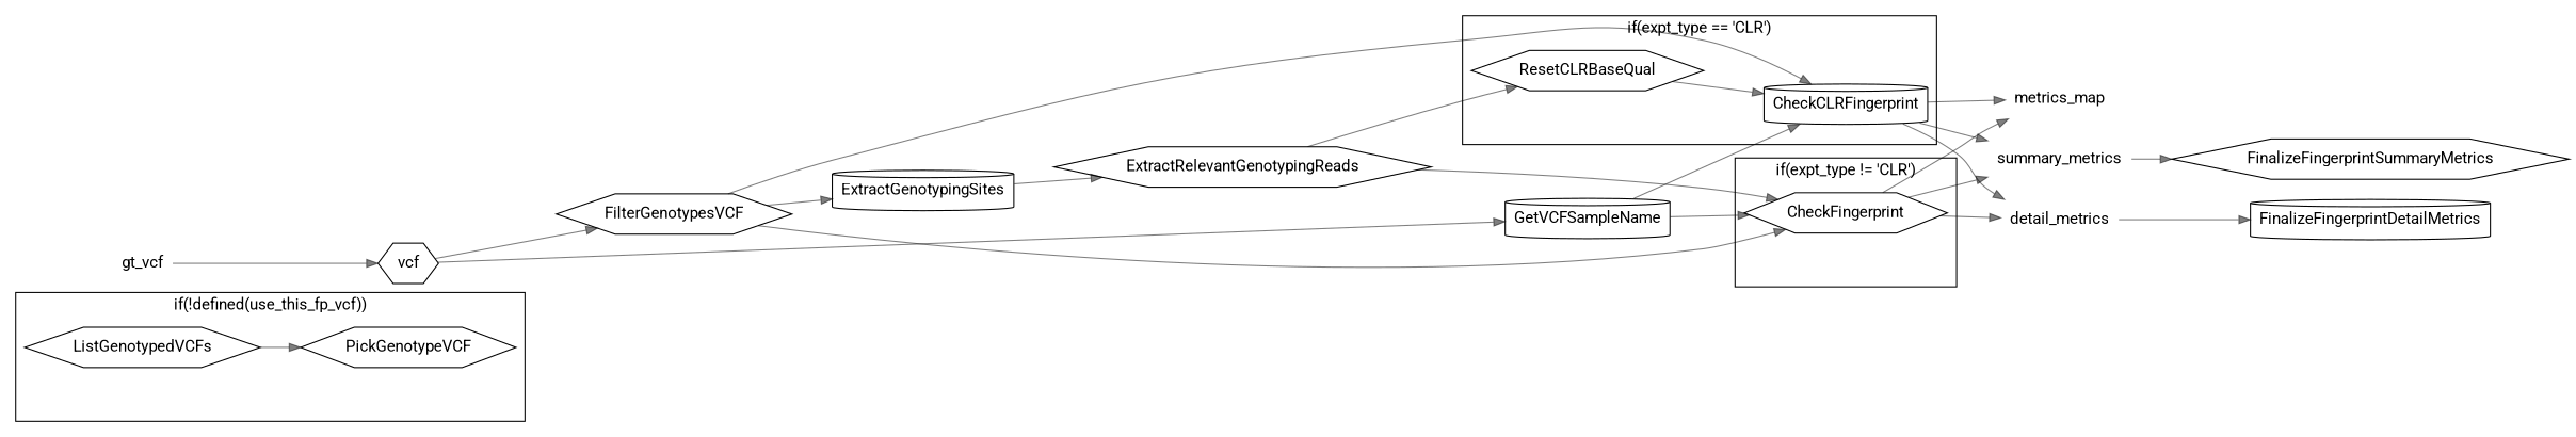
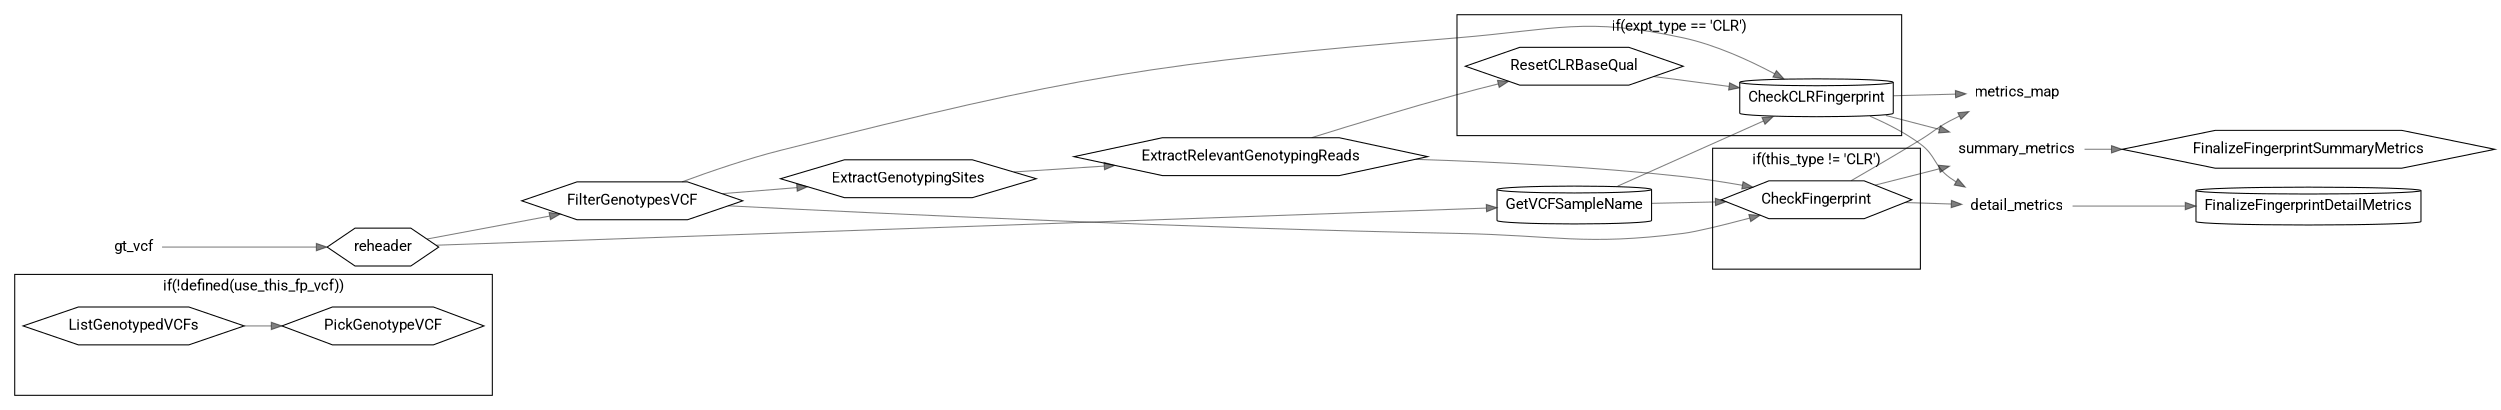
  digraph {
    compound=true
    rankdir=LR
    node [fontname=Roboto shape=hexagon]
    edge [color="#00000080"]
    n1 [label=ListGenotypedVCFs]
    n2 [label=PickGenotypeVCF]
    "if-L53C5" [height=0 margin=0 style=invis width=0 shape=""]
    n4 [label=CheckFingerprint]
    "if-L90C5" [height=0 margin=0 style=invis width=0 shape=""]
    n6 [label=ResetCLRBaseQual]
    n7 [label=CheckCLRFingerprint shape=cylinder]
    "if-L101C5" [height=0 margin=0 style=invis width=0 shape=""]
    n9 [label=summary_metrics shape=plaintext]
    n10 [label=detail_metrics shape=plaintext]
    n11 [label=metrics_map shape=plaintext]
    n12 [label=gt_vcf shape=plaintext]
-   n13 [label=vcf]
+   n13 [label=reheader]
    n14 [label=GetVCFSampleName shape=cylinder]
    n15 [label=FilterGenotypesVCF]
-   n16 [label=ExtractGenotypingSites shape=cylinder]
+   n16 [label=ExtractGenotypingSites]
    n17 [label=ExtractRelevantGenotypingReads]
    n18 [label=FinalizeFingerprintSummaryMetrics]
    n19 [label=FinalizeFingerprintDetailMetrics shape=cylinder]
    subgraph cluster_1 {
      fontname=Roboto
      label="if(!defined(use_this_fp_vcf))"
      rank=same
      n1
      n2
      "if-L53C5"
    }
    subgraph cluster_2 {
      fontname=Roboto
-     label="if(expt_type != 'CLR')"
+     label="if(this_type != 'CLR')"
      rank=same
      n4
      "if-L90C5"
    }
    subgraph cluster_3 {
      fontname=Roboto
      label="if(expt_type == 'CLR')"
      rank=same
      n6
      n7
      "if-L101C5"
    }
    n1 -> n2
    n4 -> n9
    n4 -> n10
    n4 -> n11
    n6 -> n7
    n7 -> n9
    n7 -> n10
    n7 -> n11
    n9 -> n18
    n10 -> n19
    n12 -> n13
    n13 -> n14
    n13 -> n15
    n14 -> n4
    n14 -> n7
    n15 -> n4
    n15 -> n7
    n15 -> n16
    n16 -> n17
    n17 -> n4
    n17 -> n6
  }
